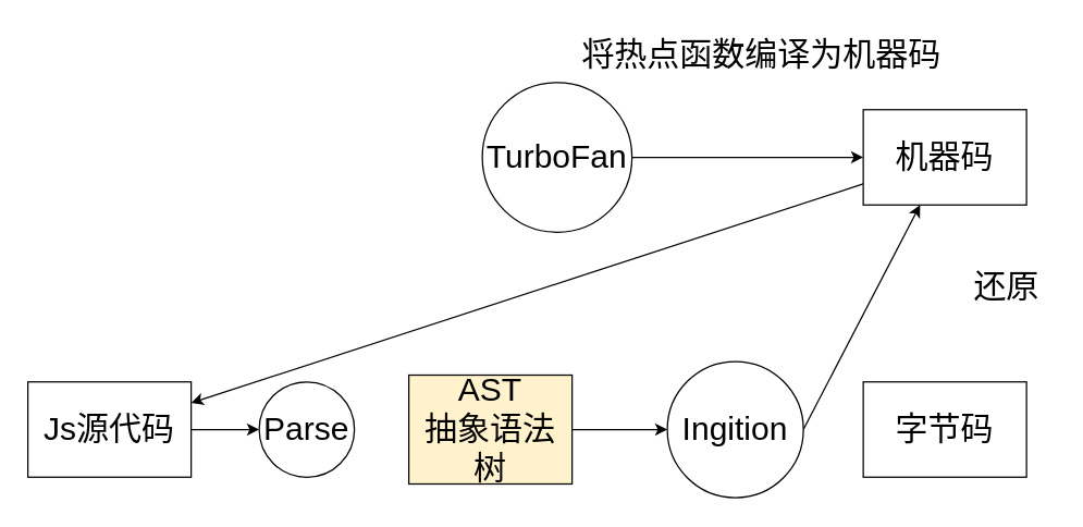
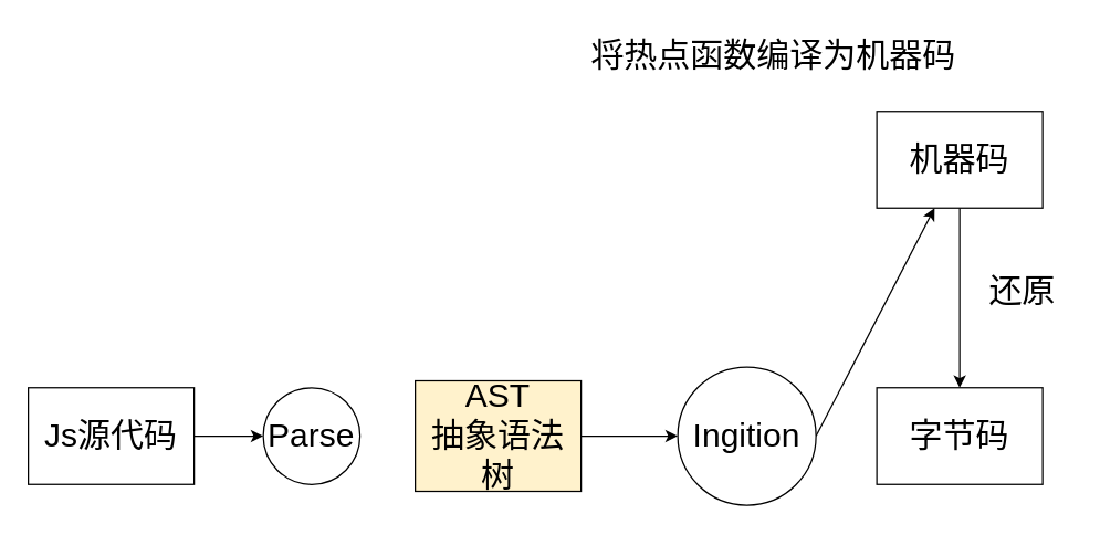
  <mxCell id="0" />
  <mxCell id="1" parent="0" />
  <mxCell id="2" style="edgeStyle=none;html=1;exitX=1;exitY=0.5;exitDx=0;exitDy=0;entryX=0;entryY=0.5;entryDx=0;entryDy=0;fontSize=24;" edge="1" parent="1" source="3" target="6"><mxGeometry relative="1" as="geometry" /></mxCell>
  <mxCell id="3" value="&lt;font style=&quot;font-size: 24px;&quot;&gt;Js源代码&lt;/font&gt;" style="rounded=0;whiteSpace=wrap;html=1;" vertex="1" parent="1"><mxGeometry x="20" y="280" width="120" height="70" as="geometry" /></mxCell>
  <mxCell id="4" style="edgeStyle=none;html=1;exitX=1;exitY=0.5;exitDx=0;exitDy=0;entryX=0;entryY=0.5;entryDx=0;entryDy=0;fontSize=24;" edge="1" parent="1" source="5" target="8"><mxGeometry relative="1" as="geometry" /></mxCell>
  <mxCell id="5" value="&lt;font style=&quot;font-size: 24px;&quot;&gt;AST&lt;br&gt;抽象语法树&lt;br&gt;&lt;/font&gt;" style="rounded=0;whiteSpace=wrap;html=1;fillColor=#fff2cc;" vertex="1" parent="1"><mxGeometry x="300" y="275" width="120" height="80" as="geometry" /></mxCell>
  <mxCell id="6" value="Parse" style="ellipse;whiteSpace=wrap;html=1;aspect=fixed;fontSize=24;" vertex="1" parent="1"><mxGeometry x="190" y="280" width="70" height="70" as="geometry" /></mxCell>
  <mxCell id="7" style="edgeStyle=none;html=1;exitX=1;exitY=0.5;exitDx=0;exitDy=0;fontSize=24;" edge="1" parent="1" source="8" target="11"><mxGeometry relative="1" as="geometry" /></mxCell>
  <mxCell id="8" value="Ingition" style="ellipse;whiteSpace=wrap;html=1;aspect=fixed;fontSize=24;" vertex="1" parent="1"><mxGeometry x="490" y="265" width="100" height="100" as="geometry" /></mxCell>
  <mxCell id="9" value="&lt;span style=&quot;font-size: 24px;&quot;&gt;字节码&lt;/span&gt;" style="rounded=0;whiteSpace=wrap;html=1;" vertex="1" parent="1"><mxGeometry x="634" y="280" width="120" height="70" as="geometry" /></mxCell>
- <mxCell id="10" style="edgeStyle=none;html=1;fontSize=24;" edge="1" parent="1" source="11" target="3"><mxGeometry relative="1" as="geometry" /></mxCell>
+ <mxCell id="10" style="edgeStyle=none;html=1;entryX=0.5;entryY=0;entryDx=0;entryDy=0;fontSize=24;" edge="1" parent="1" source="11" target="9"><mxGeometry relative="1" as="geometry" /></mxCell>
  <mxCell id="11" value="&lt;span style=&quot;font-size: 24px;&quot;&gt;机器码&lt;/span&gt;" style="rounded=0;whiteSpace=wrap;html=1;" vertex="1" parent="1"><mxGeometry x="634" y="80" width="120" height="70" as="geometry" /></mxCell>
- <mxCell id="12" style="edgeStyle=none;html=1;exitX=1;exitY=0.5;exitDx=0;exitDy=0;entryX=0;entryY=0.5;entryDx=0;entryDy=0;fontSize=24;" edge="1" parent="1" source="13" target="11"><mxGeometry relative="1" as="geometry" /></mxCell>
- <mxCell id="13" value="TurboFan" style="ellipse;whiteSpace=wrap;html=1;aspect=fixed;fontSize=24;" vertex="1" parent="1"><mxGeometry x="354" y="60" width="110" height="110" as="geometry" /></mxCell>
  <mxCell id="14" value="还原" style="text;html=1;align=center;verticalAlign=middle;resizable=0;points=[];autosize=1;strokeColor=none;fillColor=none;fontSize=24;" vertex="1" parent="1"><mxGeometry x="704" y="190" width="70" height="40" as="geometry" /></mxCell>
  <mxCell id="15" value="将热点函数编译为机器码" style="text;html=1;align=center;verticalAlign=middle;resizable=0;points=[];autosize=1;strokeColor=none;fillColor=none;fontSize=24;" vertex="1" parent="1"><mxGeometry x="414" y="20" width="290" height="40" as="geometry" /></mxCell>
